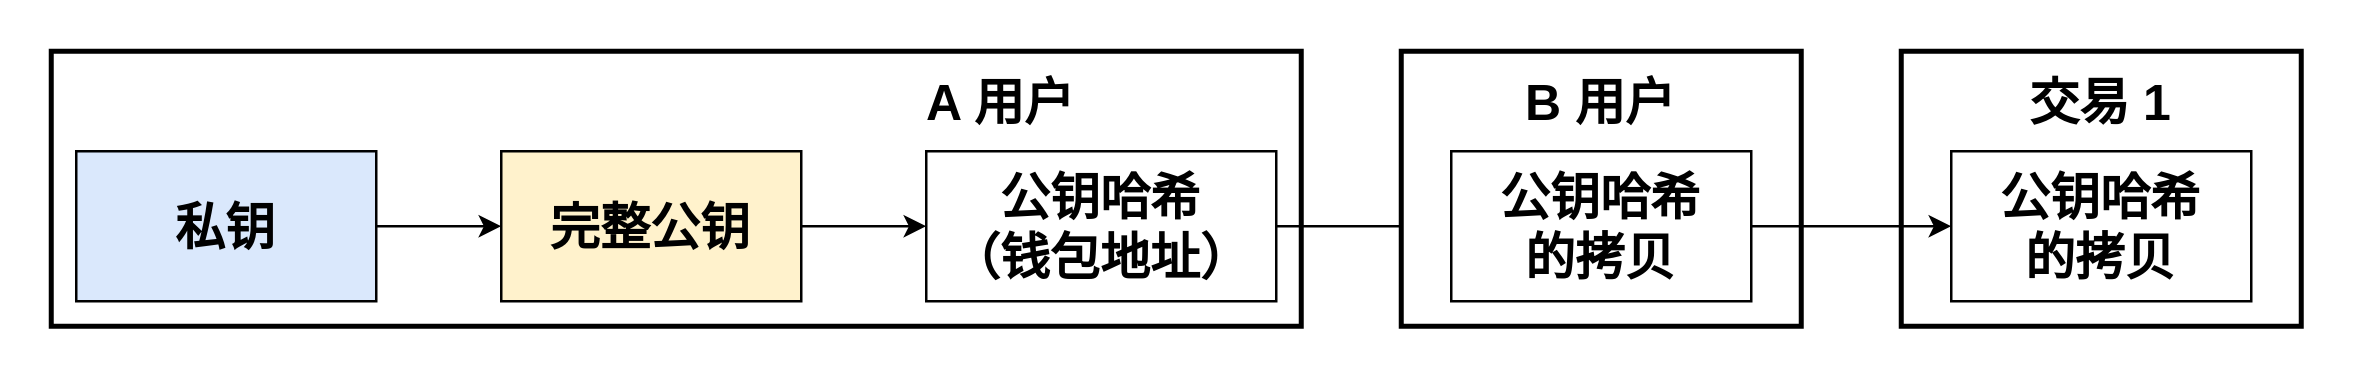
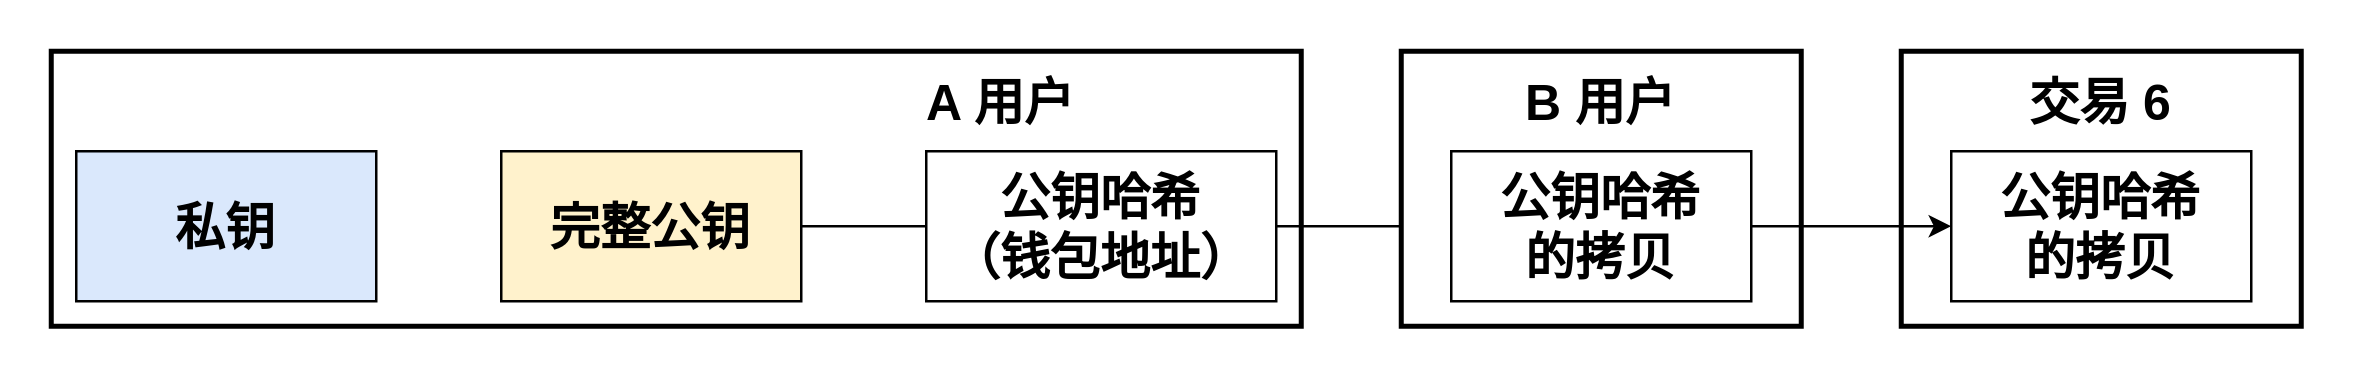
  <mxCell id="0" />
  <mxCell id="1" parent="0" />
  <mxCell id="2" value="" style="rounded=0;whiteSpace=wrap;html=1;strokeWidth=2;" vertex="1" parent="1"><mxGeometry x="20" y="20" width="500" height="110" as="geometry" /></mxCell>
- <mxCell id="3" style="edgeStyle=orthogonalEdgeStyle;rounded=0;orthogonalLoop=1;jettySize=auto;html=1;exitX=1;exitY=0.5;exitDx=0;exitDy=0;entryX=0;entryY=0.5;entryDx=0;entryDy=0;" edge="1" parent="1" source="4" target="6"><mxGeometry relative="1" as="geometry" /></mxCell>
  <mxCell id="4" value="&lt;font style=&quot;font-size: 20px&quot;&gt;&lt;b&gt;私钥&lt;/b&gt;&lt;/font&gt;" style="rounded=0;whiteSpace=wrap;html=1;fillColor=#dae8fc;" vertex="1" parent="1"><mxGeometry x="30" y="60" width="120" height="60" as="geometry" /></mxCell>
- <mxCell id="5" style="edgeStyle=orthogonalEdgeStyle;rounded=0;orthogonalLoop=1;jettySize=auto;html=1;exitX=1;exitY=0.5;exitDx=0;exitDy=0;entryX=0;entryY=0.5;entryDx=0;entryDy=0;" edge="1" parent="1" source="6" target="8"><mxGeometry relative="1" as="geometry" /></mxCell>
+ <mxCell id="5" style="edgeStyle=orthogonalEdgeStyle;rounded=0;orthogonalLoop=1;jettySize=auto;html=1;exitX=1;exitY=0.5;exitDx=0;exitDy=0;entryX=0;entryY=0.5;entryDx=0;entryDy=0;endArrow=none;" edge="1" parent="1" source="6" target="8"><mxGeometry relative="1" as="geometry" /></mxCell>
  <mxCell id="6" value="&lt;span style=&quot;font-size: 20px&quot;&gt;&lt;b&gt;完整公钥&lt;/b&gt;&lt;/span&gt;" style="rounded=0;whiteSpace=wrap;html=1;fillColor=#fff2cc;" vertex="1" parent="1"><mxGeometry x="200" y="60" width="120" height="60" as="geometry" /></mxCell>
  <mxCell id="7" style="edgeStyle=orthogonalEdgeStyle;rounded=0;orthogonalLoop=1;jettySize=auto;html=1;exitX=1;exitY=0.5;exitDx=0;exitDy=0;entryX=0;entryY=0.5;entryDx=0;entryDy=0;" edge="1" parent="1" source="8" target="13"><mxGeometry relative="1" as="geometry" /></mxCell>
  <mxCell id="8" value="&lt;span style=&quot;font-size: 20px&quot;&gt;&lt;b&gt;公钥哈希&lt;br&gt;（钱包地址）&lt;br&gt;&lt;/b&gt;&lt;/span&gt;" style="rounded=0;whiteSpace=wrap;html=1;" vertex="1" parent="1"><mxGeometry x="370" y="60" width="140" height="60" as="geometry" /></mxCell>
  <mxCell id="9" value="&lt;font style=&quot;font-size: 20px&quot;&gt;&lt;b&gt;A 用户&lt;/b&gt;&lt;/font&gt;" style="text;html=1;strokeColor=none;fillColor=none;align=center;verticalAlign=middle;whiteSpace=wrap;rounded=0;" vertex="1" parent="1"><mxGeometry x="310" y="30" width="180" height="20" as="geometry" /></mxCell>
  <mxCell id="10" value="" style="group" vertex="1" connectable="0" parent="1"><mxGeometry x="550" y="20" width="180" height="110" as="geometry" /></mxCell>
  <mxCell id="11" value="" style="rounded=0;whiteSpace=wrap;html=1;strokeWidth=2;" vertex="1" parent="10"><mxGeometry x="10" width="160" height="110" as="geometry" /></mxCell>
  <mxCell id="12" value="&lt;font style=&quot;font-size: 20px&quot;&gt;&lt;b&gt;B 用户&lt;/b&gt;&lt;/font&gt;" style="text;html=1;strokeColor=none;fillColor=none;align=center;verticalAlign=middle;whiteSpace=wrap;rounded=0;" vertex="1" parent="10"><mxGeometry y="10" width="180" height="20" as="geometry" /></mxCell>
  <mxCell id="13" value="&lt;b style=&quot;font-size: 20px&quot;&gt;公钥哈希&lt;br&gt;的拷贝&lt;br&gt;&lt;/b&gt;" style="rounded=0;whiteSpace=wrap;html=1;" vertex="1" parent="10"><mxGeometry x="30" y="40" width="120" height="60" as="geometry" /></mxCell>
  <mxCell id="14" value="" style="group" vertex="1" connectable="0" parent="1"><mxGeometry x="750" y="20" width="180" height="110" as="geometry" /></mxCell>
  <mxCell id="15" value="" style="rounded=0;whiteSpace=wrap;html=1;strokeWidth=2;" vertex="1" parent="14"><mxGeometry x="10" width="160" height="110" as="geometry" /></mxCell>
  <mxCell id="16" value="&lt;b style=&quot;font-size: 20px&quot;&gt;公钥哈希&lt;br&gt;的拷贝&lt;br&gt;&lt;/b&gt;" style="rounded=0;whiteSpace=wrap;html=1;" vertex="1" parent="14"><mxGeometry x="30" y="40" width="120" height="60" as="geometry" /></mxCell>
- <mxCell id="17" value="&lt;font style=&quot;font-size: 20px&quot;&gt;&lt;b&gt;交易 1&lt;/b&gt;&lt;/font&gt;" style="text;html=1;strokeColor=none;fillColor=none;align=center;verticalAlign=middle;whiteSpace=wrap;rounded=0;" vertex="1" parent="14"><mxGeometry y="10" width="180" height="20" as="geometry" /></mxCell>
+ <mxCell id="17" value="&lt;font style=&quot;font-size: 20px&quot;&gt;&lt;b&gt;交易 6&lt;/b&gt;&lt;/font&gt;" style="text;html=1;strokeColor=none;fillColor=none;align=center;verticalAlign=middle;whiteSpace=wrap;rounded=0;" vertex="1" parent="14"><mxGeometry y="10" width="180" height="20" as="geometry" /></mxCell>
  <mxCell id="18" style="edgeStyle=orthogonalEdgeStyle;rounded=0;orthogonalLoop=1;jettySize=auto;html=1;exitX=1;exitY=0.5;exitDx=0;exitDy=0;entryX=0;entryY=0.5;entryDx=0;entryDy=0;" edge="1" parent="1" source="13" target="16"><mxGeometry relative="1" as="geometry" /></mxCell>
